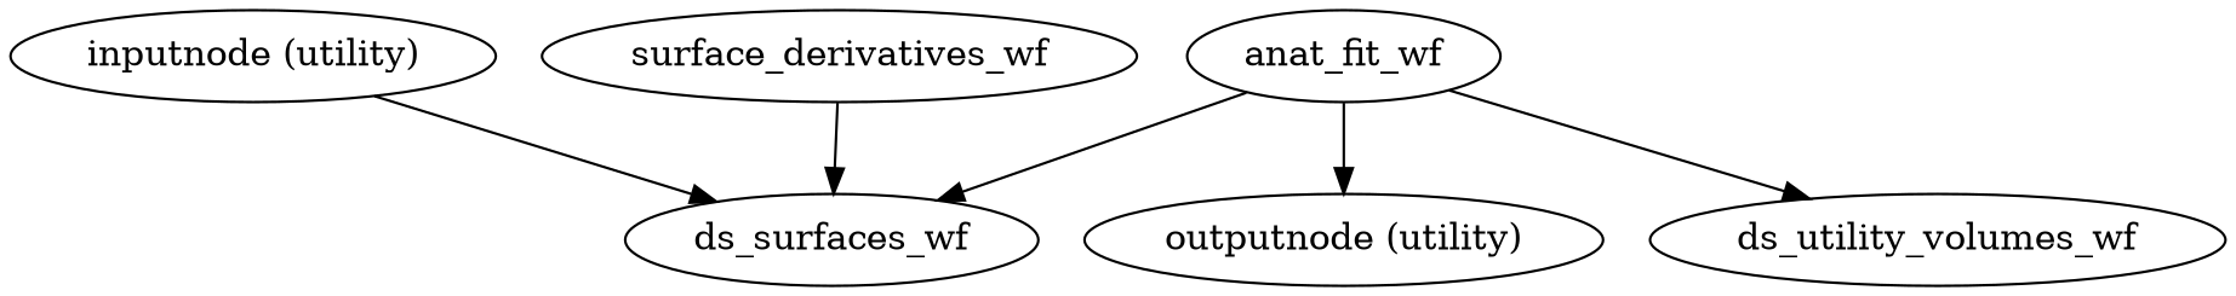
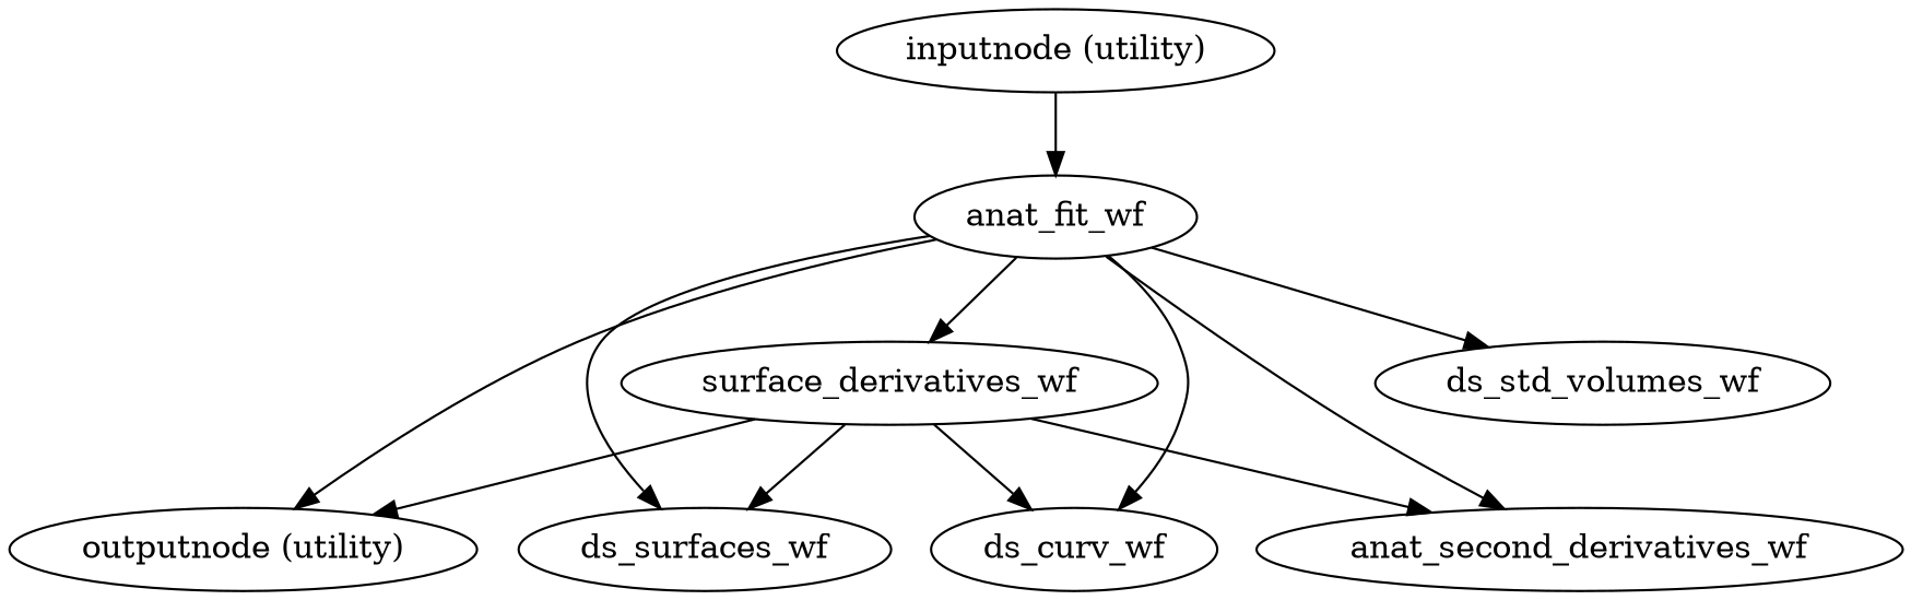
  strict digraph {
    "inputnode (utility)"
    anat_fit_wf
    "outputnode (utility)"
-   ds_std_volumes_wf [label=ds_utility_volumes_wf]
+   ds_std_volumes_wf
    surface_derivatives_wf
    ds_surfaces_wf
-   "inputnode (utility)" -> ds_surfaces_wf
+   ds_curv_wf
+   anat_second_derivatives_wf
+   "inputnode (utility)" -> anat_fit_wf
    anat_fit_wf -> "outputnode (utility)"
    anat_fit_wf -> ds_std_volumes_wf
+   anat_fit_wf -> surface_derivatives_wf
    anat_fit_wf -> ds_surfaces_wf
+   anat_fit_wf -> ds_curv_wf
+   anat_fit_wf -> anat_second_derivatives_wf
+   surface_derivatives_wf -> "outputnode (utility)"
    surface_derivatives_wf -> ds_surfaces_wf
+   surface_derivatives_wf -> ds_curv_wf
+   surface_derivatives_wf -> anat_second_derivatives_wf
  }
